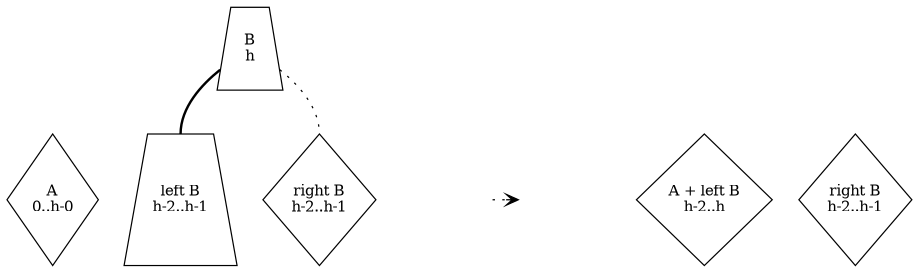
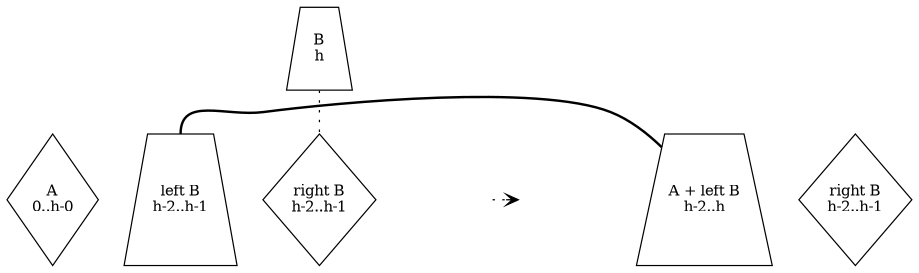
  digraph {
    nodesep=0.3
    node [fontsize=12 shape=diamond]
    edge [dir=none style=invis]
    n1 [height=1.5 label="A\n0..h-0" width=1]
    n2 [height=1.5 label="left B\nh-2..h-1" shape=trapezium width=1]
    n3 [height=1.5 label="right B\nh-2..h-1" width=1]
    breakL [style=invis width=0.2 shape=""]
-   n5 [height=1.5 label="A + left B\nh-2..h" width=1]
+   n5 [height=1.5 label="A + left B\nh-2..h" shape=trapezium width=1]
    n6 [height=1.5 label="right B\nh-2..h-1" width=1]
    breakR [style=invis width=0.2 shape=""]
    n8 [label="B\nh" shape=trapezium]
    subgraph sub_1 {
      rank=same
      n1
      n2
      n3
      breakL
      n5
      n6
      breakR
    }
    n1 -> n2
    n2 -> n3
    n3 -> breakL
    breakL -> breakR [arrowhead=vee dir=forward style=dotted]
    n5 -> n6
    breakR -> n5
-   n8 -> n2 [headport=n style=bold]
+   n5 -> n2 [headport=n style=bold]
    n8 -> n3 [headport=n style=dotted]
  }
